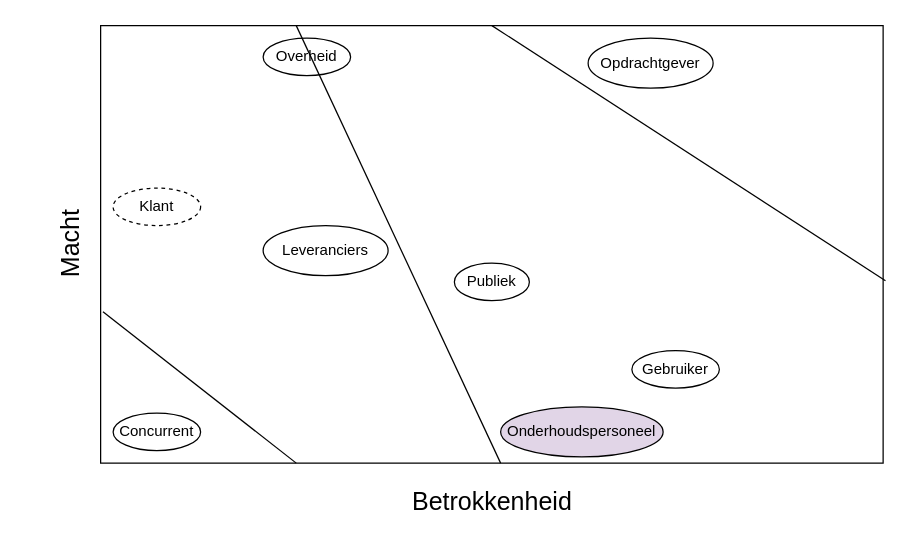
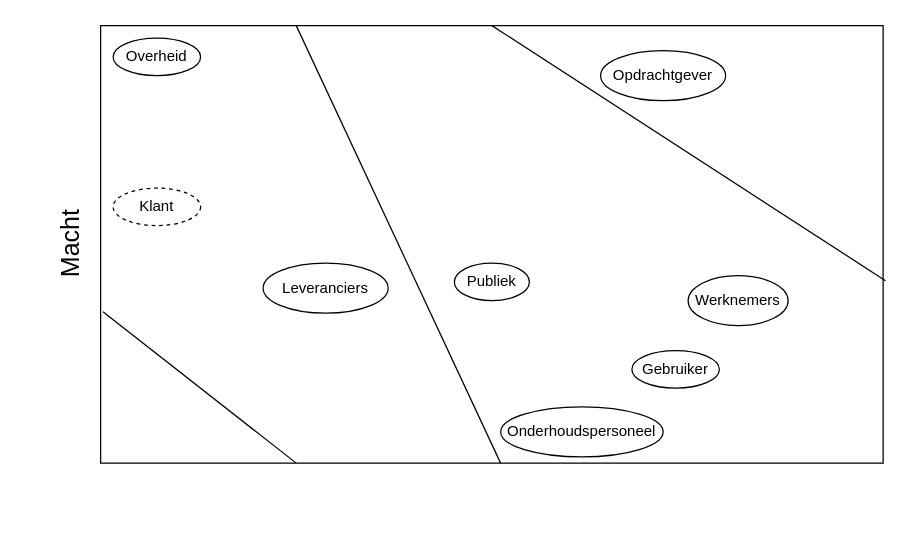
  <mxCell id="0" />
  <mxCell id="1" parent="0" />
  <mxCell id="2" value="" style="rounded=0;whiteSpace=wrap;html=1;" parent="1" vertex="1"><mxGeometry x="80" y="20" width="626" height="350" as="geometry" /></mxCell>
- <mxCell id="3" value="&lt;font style=&quot;font-size: 20px&quot;&gt;Betrokkenheid&lt;/font&gt;" style="text;html=1;align=center;verticalAlign=middle;resizable=0;points=[];autosize=1;" parent="1" vertex="1"><mxGeometry x="323" y="390" width="140" height="20" as="geometry" /></mxCell>
  <mxCell id="4" value="&lt;font style=&quot;font-size: 20px&quot;&gt;Macht&lt;/font&gt;" style="text;html=1;align=center;verticalAlign=middle;resizable=0;points=[];autosize=1;rotation=-90;" parent="1" vertex="1"><mxGeometry x="20" y="185" width="70" height="20" as="geometry" /></mxCell>
- <mxCell id="5" value="Concurrent" style="ellipse;whiteSpace=wrap;html=1;" parent="1" vertex="1"><mxGeometry x="90" y="330" width="70" height="30" as="geometry" /></mxCell>
- <mxCell id="6" value="Opdrachtgever" style="ellipse;whiteSpace=wrap;html=1;" parent="1" vertex="1"><mxGeometry x="470" y="30" width="100" height="40" as="geometry" /></mxCell>
+ <mxCell id="6" value="Opdrachtgever" style="ellipse;whiteSpace=wrap;html=1;" parent="1" vertex="1"><mxGeometry x="480" y="40" width="100" height="40" as="geometry" /></mxCell>
+ <mxCell id="7" value="Werknemers" style="ellipse;whiteSpace=wrap;html=1;" parent="1" vertex="1"><mxGeometry x="550" y="220" width="80" height="40" as="geometry" /></mxCell>
  <mxCell id="8" value="Gebruiker" style="ellipse;whiteSpace=wrap;html=1;" parent="1" vertex="1"><mxGeometry x="505" y="280" width="70" height="30" as="geometry" /></mxCell>
- <mxCell id="9" value="Onderhoudspersoneel" style="ellipse;whiteSpace=wrap;html=1;fillColor=#e1d5e7;" parent="1" vertex="1"><mxGeometry x="400" y="325" width="130" height="40" as="geometry" /></mxCell>
- <mxCell id="10" value="Overheid" style="ellipse;whiteSpace=wrap;html=1;" parent="1" vertex="1"><mxGeometry x="210" y="30" width="70" height="30" as="geometry" /></mxCell>
- <mxCell id="11" value="Leveranciers" style="ellipse;whiteSpace=wrap;html=1;" parent="1" vertex="1"><mxGeometry x="210" y="180" width="100" height="40" as="geometry" /></mxCell>
+ <mxCell id="9" value="Onderhoudspersoneel" style="ellipse;whiteSpace=wrap;html=1;" parent="1" vertex="1"><mxGeometry x="400" y="325" width="130" height="40" as="geometry" /></mxCell>
+ <mxCell id="10" value="Overheid" style="ellipse;whiteSpace=wrap;html=1;" parent="1" vertex="1"><mxGeometry x="90" y="30" width="70" height="30" as="geometry" /></mxCell>
+ <mxCell id="11" value="Leveranciers" style="ellipse;whiteSpace=wrap;html=1;" parent="1" vertex="1"><mxGeometry x="210" y="210" width="100" height="40" as="geometry" /></mxCell>
  <mxCell id="12" value="Klant" style="ellipse;whiteSpace=wrap;html=1;dashed=1;" parent="1" vertex="1"><mxGeometry x="90" y="150" width="70" height="30" as="geometry" /></mxCell>
  <mxCell id="13" value="" style="endArrow=none;html=1;exitX=0.5;exitY=0;exitDx=0;exitDy=0;entryX=1.003;entryY=0.583;entryDx=0;entryDy=0;entryPerimeter=0;" parent="1" source="2" target="2" edge="1"><mxGeometry width="50" height="50" relative="1" as="geometry"><mxPoint x="390" y="290" as="sourcePoint" /><mxPoint x="440" y="240" as="targetPoint" /></mxGeometry></mxCell>
  <mxCell id="14" value="" style="endArrow=none;html=1;exitX=0.25;exitY=0;exitDx=0;exitDy=0;" parent="1" source="2" edge="1"><mxGeometry width="50" height="50" relative="1" as="geometry"><mxPoint x="390" y="290" as="sourcePoint" /><mxPoint x="400" y="370" as="targetPoint" /></mxGeometry></mxCell>
  <mxCell id="15" value="" style="endArrow=none;html=1;exitX=0.003;exitY=0.654;exitDx=0;exitDy=0;exitPerimeter=0;entryX=0.25;entryY=1;entryDx=0;entryDy=0;" parent="1" source="2" target="2" edge="1"><mxGeometry width="50" height="50" relative="1" as="geometry"><mxPoint x="390" y="290" as="sourcePoint" /><mxPoint x="440" y="240" as="targetPoint" /></mxGeometry></mxCell>
  <mxCell id="16" value="Publiek" style="ellipse;whiteSpace=wrap;html=1;" vertex="1" parent="1"><mxGeometry x="363" y="210" width="60" height="30" as="geometry" /></mxCell>
